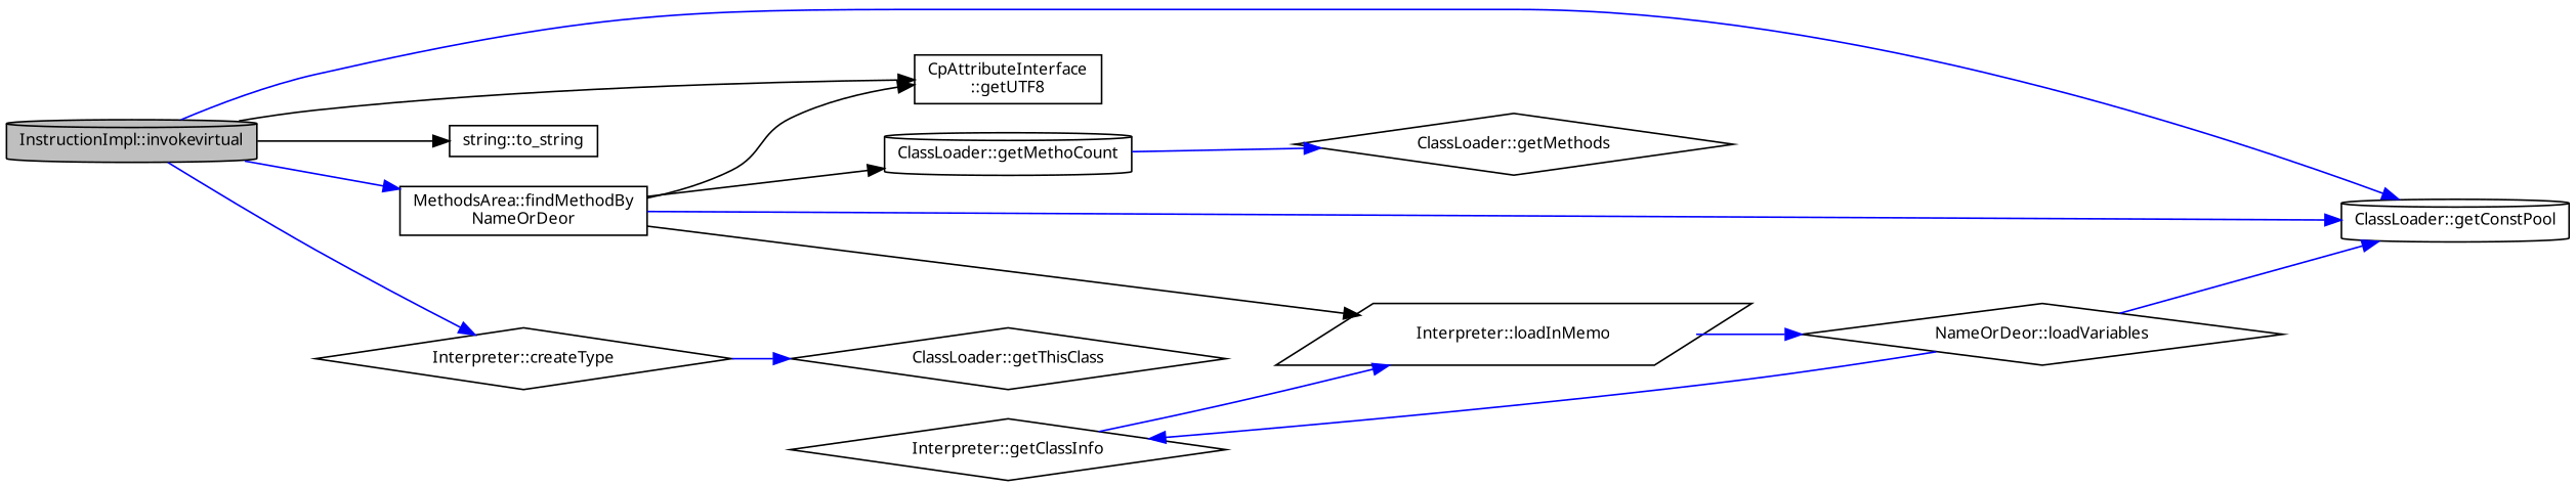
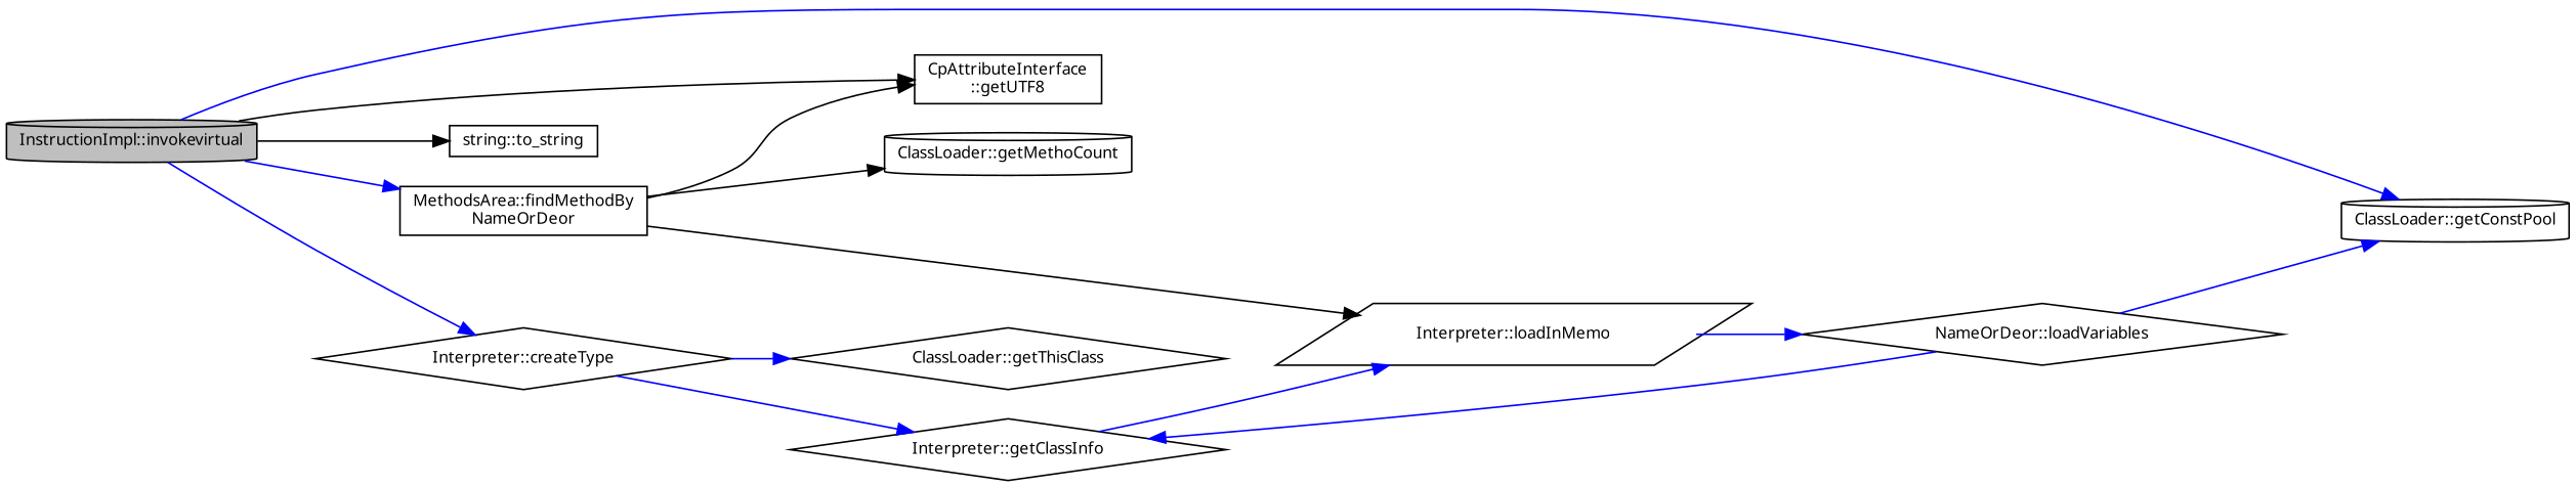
  digraph {
    fontname="Noto Sans"
    rankdir=LR
    node [color=black fillcolor=white fontname="Noto Sans" fontsize=10 shape=diamond style=filled]
    edge [color=blue fontname="Noto Sans" fontsize=10 labelfontname=Helvetica labelfontsize=10 style=solid]
    n1 [fillcolor=grey75 fontcolor=black height=0.2 label="InstructionImpl::invokevirtual" shape=cylinder width=0.4]
    n2 [height=0.2 label="CpAttributeInterface\l::getUTF8" shape=box width=0.4]
    n3 [height=0.2 label="ClassLoader::getConstPool" shape=cylinder width=0.4]
    n4 [height=0.2 label="string::to_string" shape=box width=0.4]
    n5 [height=0.2 label="Interpreter::createType" width=0.4]
    n6 [height=0.2 label="MethodsArea::findMethodBy\lNameOrDeor" shape=box width=0.4]
    n7 [height=0.2 label="ClassLoader::getThisClass" width=0.4]
    n8 [height=0.2 label="Interpreter::getClassInfo" width=0.4]
    n9 [height=0.2 label="Interpreter::loadInMemo" shape=parallelogram width=0.4]
    n10 [height=0.2 label="ClassLoader::getMethoCount" shape=cylinder width=0.4]
    n11 [height=0.2 label="NameOrDeor::loadVariables" width=0.4]
-   n12 [height=0.2 label="ClassLoader::getMethods" width=0.4]
    n1 -> n2 [color=black]
    n1 -> n3
    n1 -> n4 [color=black]
    n1 -> n5
    n1 -> n6
    n5 -> n7
+   n5 -> n8
    n6 -> n2 [color=black]
-   n6 -> n3
    n6 -> n9 [color=black]
    n6 -> n10 [color=black]
    n8 -> n9
    n9 -> n11
-   n10 -> n12
    n11 -> n3
    n11 -> n8
  }
